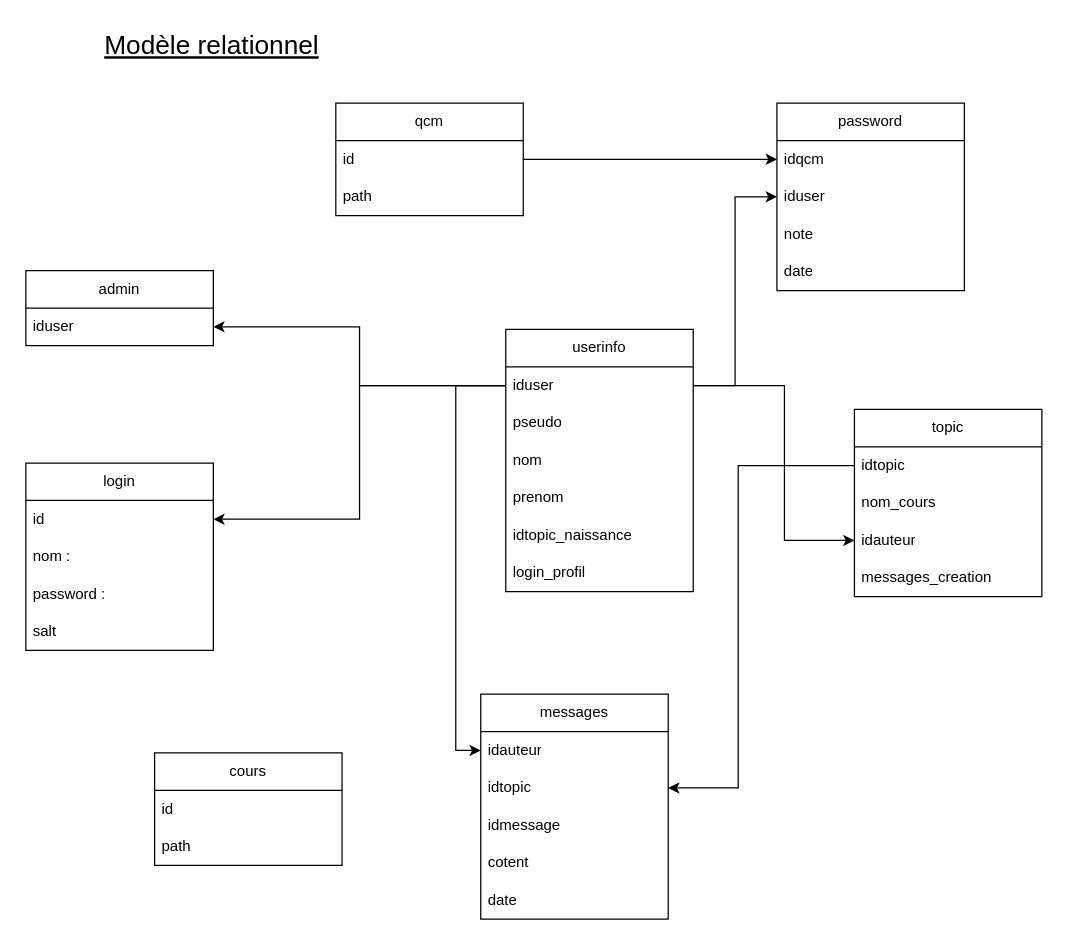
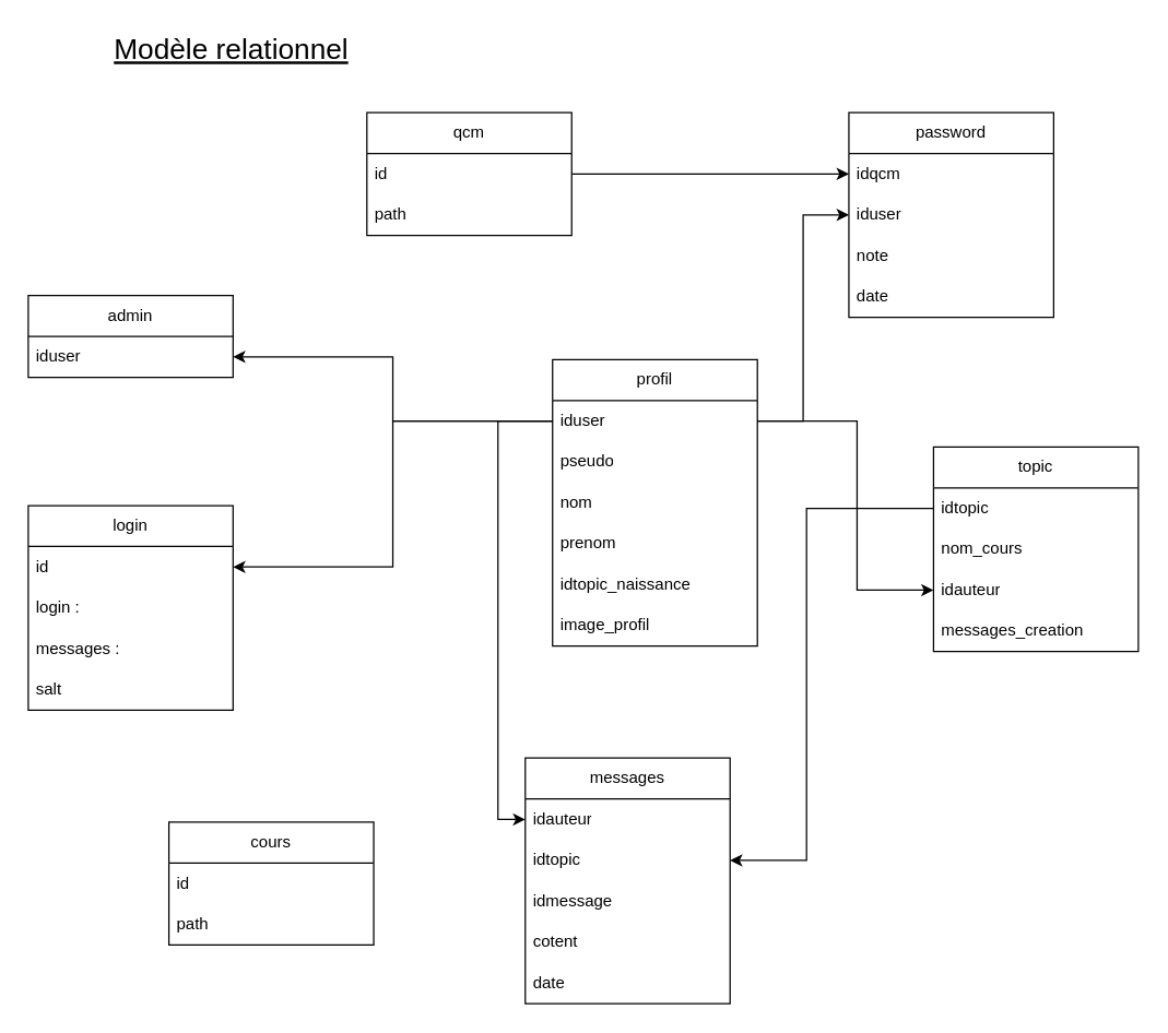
  <mxCell id="0" />
  <mxCell id="1" parent="0" />
- <mxCell id="2" value="userinfo" style="swimlane;fontStyle=0;childLayout=stackLayout;horizontal=1;startSize=30;horizontalStack=0;resizeParent=1;resizeParentMax=0;resizeLast=0;collapsible=1;marginBottom=0;whiteSpace=wrap;html=1;" parent="1" vertex="1"><mxGeometry x="404" y="263" width="150" height="210" as="geometry" /></mxCell>
+ <mxCell id="2" value="profil" style="swimlane;fontStyle=0;childLayout=stackLayout;horizontal=1;startSize=30;horizontalStack=0;resizeParent=1;resizeParentMax=0;resizeLast=0;collapsible=1;marginBottom=0;whiteSpace=wrap;html=1;" parent="1" vertex="1"><mxGeometry x="404" y="263" width="150" height="210" as="geometry" /></mxCell>
  <mxCell id="3" value="iduser" style="text;strokeColor=none;fillColor=none;align=left;verticalAlign=middle;spacingLeft=4;spacingRight=4;overflow=hidden;points=[[0,0.5],[1,0.5]];portConstraint=eastwest;rotatable=0;whiteSpace=wrap;html=1;" parent="2" vertex="1"><mxGeometry y="30" width="150" height="30" as="geometry" /></mxCell>
  <mxCell id="4" value="pseudo" style="text;strokeColor=none;fillColor=none;align=left;verticalAlign=middle;spacingLeft=4;spacingRight=4;overflow=hidden;points=[[0,0.5],[1,0.5]];portConstraint=eastwest;rotatable=0;whiteSpace=wrap;html=1;" parent="2" vertex="1"><mxGeometry y="60" width="150" height="30" as="geometry" /></mxCell>
  <mxCell id="5" value="nom" style="text;strokeColor=none;fillColor=none;align=left;verticalAlign=middle;spacingLeft=4;spacingRight=4;overflow=hidden;points=[[0,0.5],[1,0.5]];portConstraint=eastwest;rotatable=0;whiteSpace=wrap;html=1;" parent="2" vertex="1"><mxGeometry y="90" width="150" height="30" as="geometry" /></mxCell>
  <mxCell id="6" value="prenom" style="text;strokeColor=none;fillColor=none;align=left;verticalAlign=middle;spacingLeft=4;spacingRight=4;overflow=hidden;points=[[0,0.5],[1,0.5]];portConstraint=eastwest;rotatable=0;whiteSpace=wrap;html=1;" parent="2" vertex="1"><mxGeometry y="120" width="150" height="30" as="geometry" /></mxCell>
  <mxCell id="7" value="idtopic_naissance" style="text;strokeColor=none;fillColor=none;align=left;verticalAlign=middle;spacingLeft=4;spacingRight=4;overflow=hidden;points=[[0,0.5],[1,0.5]];portConstraint=eastwest;rotatable=0;whiteSpace=wrap;html=1;" parent="2" vertex="1"><mxGeometry y="150" width="150" height="30" as="geometry" /></mxCell>
- <mxCell id="8" value="login_profil" style="text;strokeColor=none;fillColor=none;align=left;verticalAlign=middle;spacingLeft=4;spacingRight=4;overflow=hidden;points=[[0,0.5],[1,0.5]];portConstraint=eastwest;rotatable=0;whiteSpace=wrap;html=1;" parent="2" vertex="1"><mxGeometry y="180" width="150" height="30" as="geometry" /></mxCell>
+ <mxCell id="8" value="image_profil" style="text;strokeColor=none;fillColor=none;align=left;verticalAlign=middle;spacingLeft=4;spacingRight=4;overflow=hidden;points=[[0,0.5],[1,0.5]];portConstraint=eastwest;rotatable=0;whiteSpace=wrap;html=1;" parent="2" vertex="1"><mxGeometry y="180" width="150" height="30" as="geometry" /></mxCell>
  <mxCell id="9" value="admin" style="swimlane;fontStyle=0;childLayout=stackLayout;horizontal=1;startSize=30;horizontalStack=0;resizeParent=1;resizeParentMax=0;resizeLast=0;collapsible=1;marginBottom=0;whiteSpace=wrap;html=1;" parent="1" vertex="1"><mxGeometry x="20" y="216" width="150" height="60" as="geometry" /></mxCell>
  <mxCell id="10" value="iduser" style="text;strokeColor=none;fillColor=none;align=left;verticalAlign=middle;spacingLeft=4;spacingRight=4;overflow=hidden;points=[[0,0.5],[1,0.5]];portConstraint=eastwest;rotatable=0;whiteSpace=wrap;html=1;" parent="9" vertex="1"><mxGeometry y="30" width="150" height="30" as="geometry" /></mxCell>
  <mxCell id="11" value="login" style="swimlane;fontStyle=0;childLayout=stackLayout;horizontal=1;startSize=30;horizontalStack=0;resizeParent=1;resizeParentMax=0;resizeLast=0;collapsible=1;marginBottom=0;whiteSpace=wrap;html=1;" parent="1" vertex="1"><mxGeometry x="20" y="370" width="150" height="150" as="geometry" /></mxCell>
  <mxCell id="12" value="id" style="text;strokeColor=none;fillColor=none;align=left;verticalAlign=middle;spacingLeft=4;spacingRight=4;overflow=hidden;points=[[0,0.5],[1,0.5]];portConstraint=eastwest;rotatable=0;whiteSpace=wrap;html=1;" parent="11" vertex="1"><mxGeometry y="30" width="150" height="30" as="geometry" /></mxCell>
- <mxCell id="13" value="nom :&amp;nbsp;" style="text;strokeColor=none;fillColor=none;align=left;verticalAlign=middle;spacingLeft=4;spacingRight=4;overflow=hidden;points=[[0,0.5],[1,0.5]];portConstraint=eastwest;rotatable=0;whiteSpace=wrap;html=1;" parent="11" vertex="1"><mxGeometry y="60" width="150" height="30" as="geometry" /></mxCell>
- <mxCell id="14" value="password :&amp;nbsp;" style="text;strokeColor=none;fillColor=none;align=left;verticalAlign=middle;spacingLeft=4;spacingRight=4;overflow=hidden;points=[[0,0.5],[1,0.5]];portConstraint=eastwest;rotatable=0;whiteSpace=wrap;html=1;" parent="11" vertex="1"><mxGeometry y="90" width="150" height="30" as="geometry" /></mxCell>
+ <mxCell id="13" value="login :&amp;nbsp;" style="text;strokeColor=none;fillColor=none;align=left;verticalAlign=middle;spacingLeft=4;spacingRight=4;overflow=hidden;points=[[0,0.5],[1,0.5]];portConstraint=eastwest;rotatable=0;whiteSpace=wrap;html=1;" parent="11" vertex="1"><mxGeometry y="60" width="150" height="30" as="geometry" /></mxCell>
+ <mxCell id="14" value="messages :&amp;nbsp;" style="text;strokeColor=none;fillColor=none;align=left;verticalAlign=middle;spacingLeft=4;spacingRight=4;overflow=hidden;points=[[0,0.5],[1,0.5]];portConstraint=eastwest;rotatable=0;whiteSpace=wrap;html=1;" parent="11" vertex="1"><mxGeometry y="90" width="150" height="30" as="geometry" /></mxCell>
  <mxCell id="15" value="salt" style="text;strokeColor=none;fillColor=none;align=left;verticalAlign=middle;spacingLeft=4;spacingRight=4;overflow=hidden;points=[[0,0.5],[1,0.5]];portConstraint=eastwest;rotatable=0;whiteSpace=wrap;html=1;" parent="11" vertex="1"><mxGeometry y="120" width="150" height="30" as="geometry" /></mxCell>
  <mxCell id="16" value="qcm" style="swimlane;fontStyle=0;childLayout=stackLayout;horizontal=1;startSize=30;horizontalStack=0;resizeParent=1;resizeParentMax=0;resizeLast=0;collapsible=1;marginBottom=0;whiteSpace=wrap;html=1;" parent="1" vertex="1"><mxGeometry x="268" y="82" width="150" height="90" as="geometry" /></mxCell>
  <mxCell id="17" value="id" style="text;strokeColor=none;fillColor=none;align=left;verticalAlign=middle;spacingLeft=4;spacingRight=4;overflow=hidden;points=[[0,0.5],[1,0.5]];portConstraint=eastwest;rotatable=0;whiteSpace=wrap;html=1;" parent="16" vertex="1"><mxGeometry y="30" width="150" height="30" as="geometry" /></mxCell>
  <mxCell id="18" value="path" style="text;strokeColor=none;fillColor=none;align=left;verticalAlign=middle;spacingLeft=4;spacingRight=4;overflow=hidden;points=[[0,0.5],[1,0.5]];portConstraint=eastwest;rotatable=0;whiteSpace=wrap;html=1;" parent="16" vertex="1"><mxGeometry y="60" width="150" height="30" as="geometry" /></mxCell>
  <mxCell id="19" value="messages" style="swimlane;fontStyle=0;childLayout=stackLayout;horizontal=1;startSize=30;horizontalStack=0;resizeParent=1;resizeParentMax=0;resizeLast=0;collapsible=1;marginBottom=0;whiteSpace=wrap;html=1;" parent="1" vertex="1"><mxGeometry x="384" y="555" width="150" height="180" as="geometry" /></mxCell>
  <mxCell id="20" value="idauteur" style="text;strokeColor=none;fillColor=none;align=left;verticalAlign=middle;spacingLeft=4;spacingRight=4;overflow=hidden;points=[[0,0.5],[1,0.5]];portConstraint=eastwest;rotatable=0;whiteSpace=wrap;html=1;" parent="19" vertex="1"><mxGeometry y="30" width="150" height="30" as="geometry" /></mxCell>
  <mxCell id="21" value="idtopic" style="text;strokeColor=none;fillColor=none;align=left;verticalAlign=middle;spacingLeft=4;spacingRight=4;overflow=hidden;points=[[0,0.5],[1,0.5]];portConstraint=eastwest;rotatable=0;whiteSpace=wrap;html=1;" parent="19" vertex="1"><mxGeometry y="60" width="150" height="30" as="geometry" /></mxCell>
  <mxCell id="22" value="idmessage" style="text;strokeColor=none;fillColor=none;align=left;verticalAlign=middle;spacingLeft=4;spacingRight=4;overflow=hidden;points=[[0,0.5],[1,0.5]];portConstraint=eastwest;rotatable=0;whiteSpace=wrap;html=1;" parent="19" vertex="1"><mxGeometry y="90" width="150" height="30" as="geometry" /></mxCell>
  <mxCell id="23" value="cotent" style="text;strokeColor=none;fillColor=none;align=left;verticalAlign=middle;spacingLeft=4;spacingRight=4;overflow=hidden;points=[[0,0.5],[1,0.5]];portConstraint=eastwest;rotatable=0;whiteSpace=wrap;html=1;" parent="19" vertex="1"><mxGeometry y="120" width="150" height="30" as="geometry" /></mxCell>
  <mxCell id="24" value="date" style="text;strokeColor=none;fillColor=none;align=left;verticalAlign=middle;spacingLeft=4;spacingRight=4;overflow=hidden;points=[[0,0.5],[1,0.5]];portConstraint=eastwest;rotatable=0;whiteSpace=wrap;html=1;" parent="19" vertex="1"><mxGeometry y="150" width="150" height="30" as="geometry" /></mxCell>
  <mxCell id="25" value="topic" style="swimlane;fontStyle=0;childLayout=stackLayout;horizontal=1;startSize=30;horizontalStack=0;resizeParent=1;resizeParentMax=0;resizeLast=0;collapsible=1;marginBottom=0;whiteSpace=wrap;html=1;" parent="1" vertex="1"><mxGeometry x="683" y="327" width="150" height="150" as="geometry" /></mxCell>
  <mxCell id="26" value="idtopic" style="text;strokeColor=none;fillColor=none;align=left;verticalAlign=middle;spacingLeft=4;spacingRight=4;overflow=hidden;points=[[0,0.5],[1,0.5]];portConstraint=eastwest;rotatable=0;whiteSpace=wrap;html=1;" parent="25" vertex="1"><mxGeometry y="30" width="150" height="30" as="geometry" /></mxCell>
  <mxCell id="27" value="nom_cours" style="text;strokeColor=none;fillColor=none;align=left;verticalAlign=middle;spacingLeft=4;spacingRight=4;overflow=hidden;points=[[0,0.5],[1,0.5]];portConstraint=eastwest;rotatable=0;whiteSpace=wrap;html=1;" parent="25" vertex="1"><mxGeometry y="60" width="150" height="30" as="geometry" /></mxCell>
  <mxCell id="28" value="idauteur" style="text;strokeColor=none;fillColor=none;align=left;verticalAlign=middle;spacingLeft=4;spacingRight=4;overflow=hidden;points=[[0,0.5],[1,0.5]];portConstraint=eastwest;rotatable=0;whiteSpace=wrap;html=1;" parent="25" vertex="1"><mxGeometry y="90" width="150" height="30" as="geometry" /></mxCell>
  <mxCell id="29" value="messages_creation" style="text;strokeColor=none;fillColor=none;align=left;verticalAlign=middle;spacingLeft=4;spacingRight=4;overflow=hidden;points=[[0,0.5],[1,0.5]];portConstraint=eastwest;rotatable=0;whiteSpace=wrap;html=1;" parent="25" vertex="1"><mxGeometry y="120" width="150" height="30" as="geometry" /></mxCell>
  <mxCell id="30" value="password" style="swimlane;fontStyle=0;childLayout=stackLayout;horizontal=1;startSize=30;horizontalStack=0;resizeParent=1;resizeParentMax=0;resizeLast=0;collapsible=1;marginBottom=0;whiteSpace=wrap;html=1;" parent="1" vertex="1"><mxGeometry x="621" y="82" width="150" height="150" as="geometry" /></mxCell>
  <mxCell id="31" value="idqcm" style="text;strokeColor=none;fillColor=none;align=left;verticalAlign=middle;spacingLeft=4;spacingRight=4;overflow=hidden;points=[[0,0.5],[1,0.5]];portConstraint=eastwest;rotatable=0;whiteSpace=wrap;html=1;" parent="30" vertex="1"><mxGeometry y="30" width="150" height="30" as="geometry" /></mxCell>
  <mxCell id="32" value="iduser" style="text;strokeColor=none;fillColor=none;align=left;verticalAlign=middle;spacingLeft=4;spacingRight=4;overflow=hidden;points=[[0,0.5],[1,0.5]];portConstraint=eastwest;rotatable=0;whiteSpace=wrap;html=1;" parent="30" vertex="1"><mxGeometry y="60" width="150" height="30" as="geometry" /></mxCell>
  <mxCell id="33" value="note&lt;span style=&quot;white-space: pre;&quot;&gt; &lt;/span&gt;" style="text;strokeColor=none;fillColor=none;align=left;verticalAlign=middle;spacingLeft=4;spacingRight=4;overflow=hidden;points=[[0,0.5],[1,0.5]];portConstraint=eastwest;rotatable=0;whiteSpace=wrap;html=1;" parent="30" vertex="1"><mxGeometry y="90" width="150" height="30" as="geometry" /></mxCell>
  <mxCell id="34" value="date" style="text;strokeColor=none;fillColor=none;align=left;verticalAlign=middle;spacingLeft=4;spacingRight=4;overflow=hidden;points=[[0,0.5],[1,0.5]];portConstraint=eastwest;rotatable=0;whiteSpace=wrap;html=1;" parent="30" vertex="1"><mxGeometry y="120" width="150" height="30" as="geometry" /></mxCell>
  <mxCell id="35" style="edgeStyle=orthogonalEdgeStyle;rounded=0;orthogonalLoop=1;jettySize=auto;html=1;exitX=0;exitY=0.5;exitDx=0;exitDy=0;entryX=1;entryY=0.5;entryDx=0;entryDy=0;" parent="1" source="3" target="12" edge="1"><mxGeometry relative="1" as="geometry" /></mxCell>
  <mxCell id="36" style="edgeStyle=orthogonalEdgeStyle;rounded=0;orthogonalLoop=1;jettySize=auto;html=1;exitX=0;exitY=0.5;exitDx=0;exitDy=0;entryX=1;entryY=0.5;entryDx=0;entryDy=0;" parent="1" source="3" target="10" edge="1"><mxGeometry relative="1" as="geometry" /></mxCell>
  <mxCell id="37" style="edgeStyle=orthogonalEdgeStyle;rounded=0;orthogonalLoop=1;jettySize=auto;html=1;entryX=0;entryY=0.5;entryDx=0;entryDy=0;" parent="1" source="17" target="31" edge="1"><mxGeometry relative="1" as="geometry" /></mxCell>
  <mxCell id="38" style="edgeStyle=orthogonalEdgeStyle;rounded=0;orthogonalLoop=1;jettySize=auto;html=1;exitX=0;exitY=0.5;exitDx=0;exitDy=0;entryX=0;entryY=0.5;entryDx=0;entryDy=0;" parent="1" source="3" target="20" edge="1"><mxGeometry relative="1" as="geometry" /></mxCell>
  <mxCell id="39" style="edgeStyle=orthogonalEdgeStyle;rounded=0;orthogonalLoop=1;jettySize=auto;html=1;entryX=1;entryY=0.5;entryDx=0;entryDy=0;" parent="1" source="26" target="21" edge="1"><mxGeometry relative="1" as="geometry"><Array as="points"><mxPoint x="590" y="372" /><mxPoint x="590" y="630" /></Array></mxGeometry></mxCell>
  <mxCell id="40" value="&lt;font style=&quot;font-size: 21px;&quot;&gt;&lt;u&gt;Modèle relationnel&lt;/u&gt;&lt;/font&gt;" style="text;html=1;strokeColor=none;fillColor=none;align=center;verticalAlign=middle;whiteSpace=wrap;rounded=0;" parent="1" vertex="1"><mxGeometry x="76" y="20" width="186" height="30" as="geometry" /></mxCell>
  <mxCell id="41" style="edgeStyle=orthogonalEdgeStyle;rounded=0;orthogonalLoop=1;jettySize=auto;html=1;entryX=0;entryY=0.5;entryDx=0;entryDy=0;" parent="1" source="3" target="28" edge="1"><mxGeometry relative="1" as="geometry"><Array as="points"><mxPoint x="627" y="308" /><mxPoint x="627" y="432" /></Array></mxGeometry></mxCell>
  <mxCell id="42" style="edgeStyle=orthogonalEdgeStyle;rounded=0;orthogonalLoop=1;jettySize=auto;html=1;entryX=0;entryY=0.5;entryDx=0;entryDy=0;" parent="1" source="3" target="32" edge="1"><mxGeometry relative="1" as="geometry" /></mxCell>
  <mxCell id="43" value="cours" style="swimlane;fontStyle=0;childLayout=stackLayout;horizontal=1;startSize=30;horizontalStack=0;resizeParent=1;resizeParentMax=0;resizeLast=0;collapsible=1;marginBottom=0;whiteSpace=wrap;html=1;" vertex="1" parent="1"><mxGeometry x="123" y="602" width="150" height="90" as="geometry" /></mxCell>
  <mxCell id="44" value="id" style="text;strokeColor=none;fillColor=none;align=left;verticalAlign=middle;spacingLeft=4;spacingRight=4;overflow=hidden;points=[[0,0.5],[1,0.5]];portConstraint=eastwest;rotatable=0;whiteSpace=wrap;html=1;" vertex="1" parent="43"><mxGeometry y="30" width="150" height="30" as="geometry" /></mxCell>
  <mxCell id="45" value="path" style="text;strokeColor=none;fillColor=none;align=left;verticalAlign=middle;spacingLeft=4;spacingRight=4;overflow=hidden;points=[[0,0.5],[1,0.5]];portConstraint=eastwest;rotatable=0;whiteSpace=wrap;html=1;" vertex="1" parent="43"><mxGeometry y="60" width="150" height="30" as="geometry" /></mxCell>
